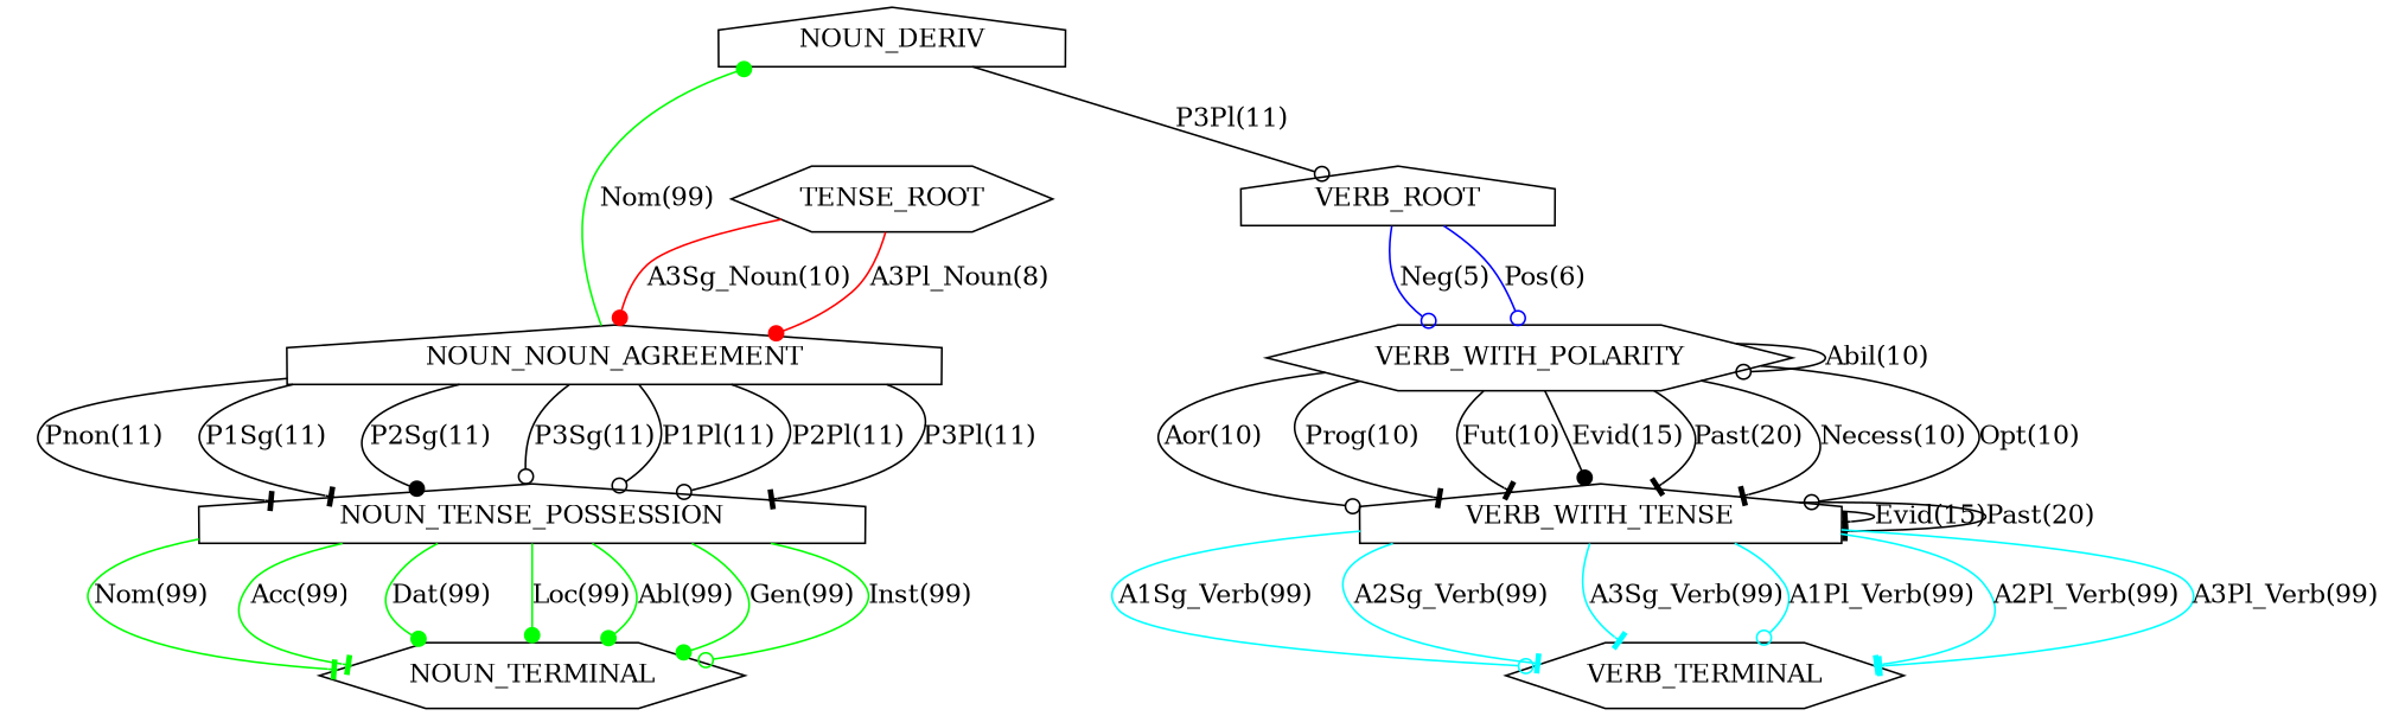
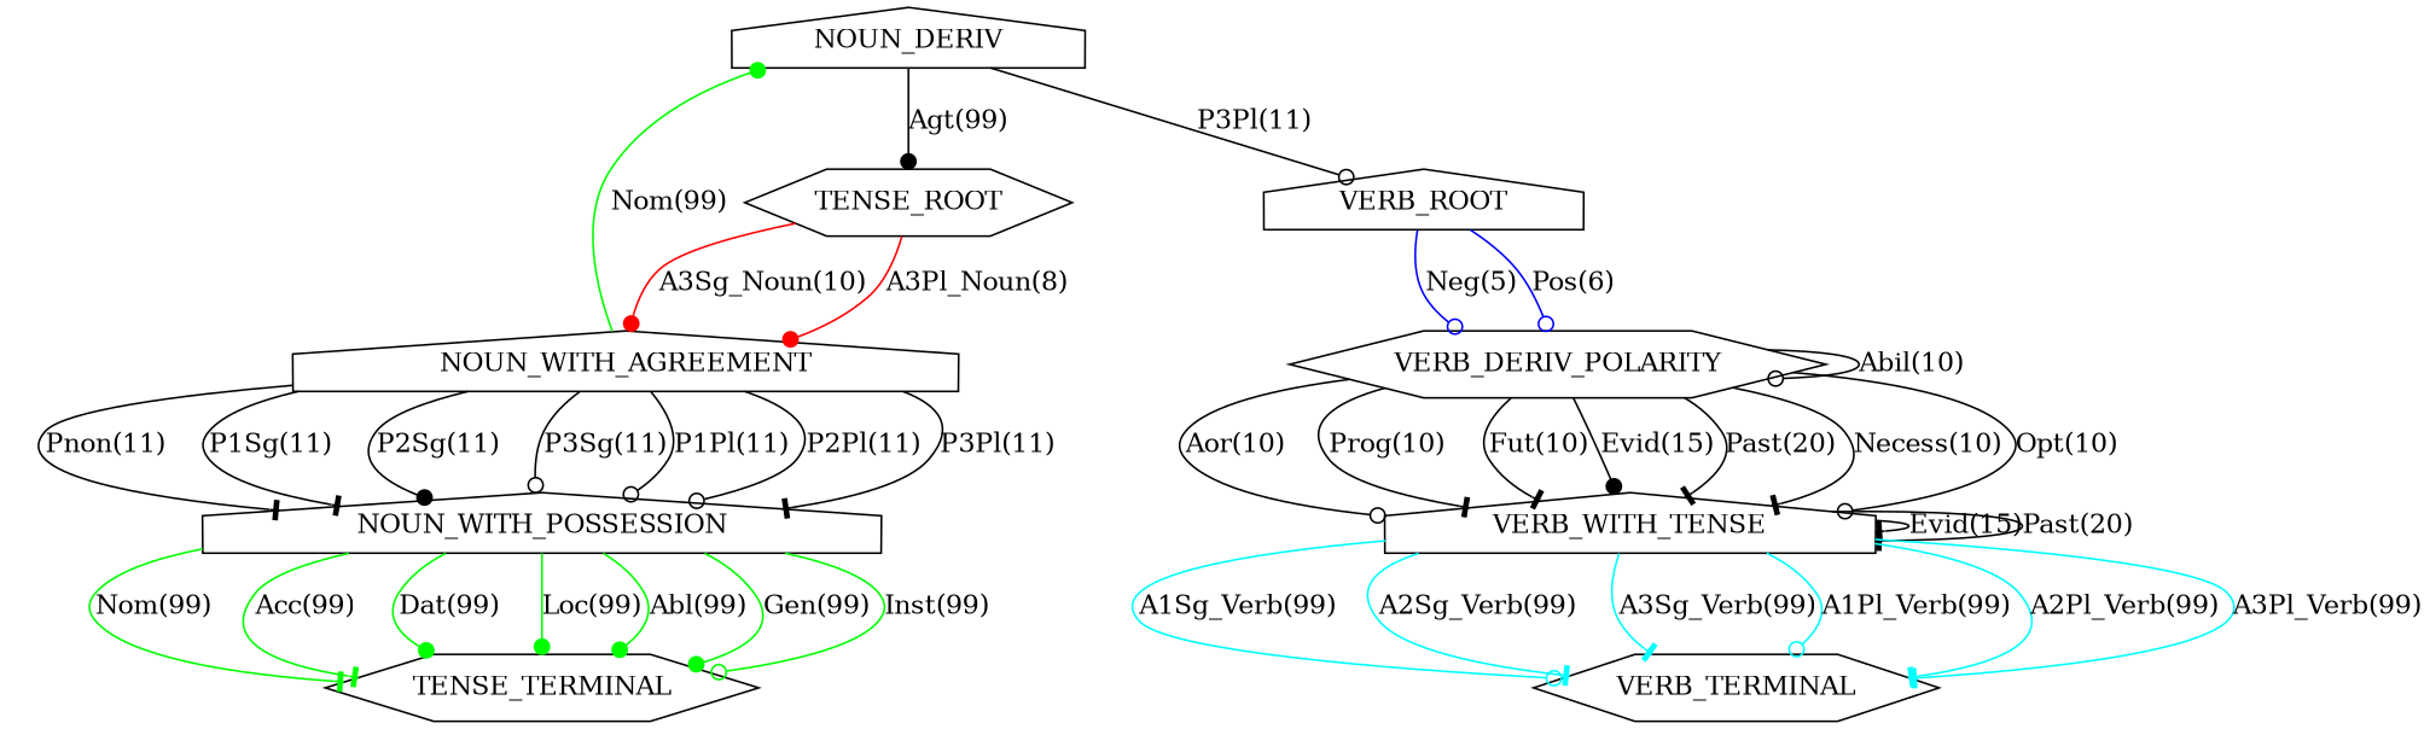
  digraph {
    node [shape=house]
    edge [arrowhead=tee color=black]
    VERB_WITH_TENSE
    VERB_TERMINAL [shape=hexagon]
    n3 [label=TENSE_ROOT shape=hexagon]
-   NOUN_WITH_AGREEMENT [label=NOUN_NOUN_AGREEMENT]
-   NOUN_WITH_POSSESSION [label=NOUN_TENSE_POSSESSION]
+   NOUN_WITH_AGREEMENT
+   NOUN_WITH_POSSESSION
    NOUN_DERIV
-   NOUN_TERMINAL [shape=hexagon]
-   VERB_WITH_POLARITY [shape=hexagon]
+   NOUN_TERMINAL [shape=hexagon label=TENSE_TERMINAL]
+   VERB_WITH_POLARITY [shape=hexagon label=VERB_DERIV_POLARITY]
    VERB_ROOT
    VERB_WITH_TENSE -> VERB_WITH_TENSE [label="Evid(15)"]
    VERB_WITH_TENSE -> VERB_WITH_TENSE [label="Past(20)"]
    VERB_WITH_TENSE -> VERB_TERMINAL [arrowhead=odot color=cyan label="A1Sg_Verb(99)"]
    VERB_WITH_TENSE -> VERB_TERMINAL [color=cyan label="A2Sg_Verb(99)"]
    VERB_WITH_TENSE -> VERB_TERMINAL [color=cyan label="A3Sg_Verb(99)"]
    VERB_WITH_TENSE -> VERB_TERMINAL [arrowhead=odot color=cyan label="A1Pl_Verb(99)"]
    VERB_WITH_TENSE -> VERB_TERMINAL [color=cyan label="A2Pl_Verb(99)"]
    VERB_WITH_TENSE -> VERB_TERMINAL [color=cyan label="A3Pl_Verb(99)"]
    n3 -> NOUN_WITH_AGREEMENT [arrowhead=dot color=red label="A3Sg_Noun(10)"]
    n3 -> NOUN_WITH_AGREEMENT [arrowhead=dot color=red label="A3Pl_Noun(8)"]
    NOUN_WITH_AGREEMENT -> NOUN_WITH_POSSESSION [label="Pnon(11)"]
    NOUN_WITH_AGREEMENT -> NOUN_WITH_POSSESSION [label="P1Sg(11)"]
    NOUN_WITH_AGREEMENT -> NOUN_WITH_POSSESSION [arrowhead=dot label="P2Sg(11)"]
    NOUN_WITH_AGREEMENT -> NOUN_WITH_POSSESSION [arrowhead=odot label="P3Sg(11)"]
    NOUN_WITH_AGREEMENT -> NOUN_WITH_POSSESSION [arrowhead=odot label="P1Pl(11)"]
    NOUN_WITH_AGREEMENT -> NOUN_WITH_POSSESSION [arrowhead=odot label="P2Pl(11)"]
    NOUN_WITH_AGREEMENT -> NOUN_WITH_POSSESSION [label="P3Pl(11)"]
    NOUN_WITH_AGREEMENT -> NOUN_DERIV [arrowhead=dot color=green label="Nom(99)"]
    NOUN_WITH_POSSESSION -> NOUN_TERMINAL [color=green label="Nom(99)"]
    NOUN_WITH_POSSESSION -> NOUN_TERMINAL [color=green label="Acc(99)"]
    NOUN_WITH_POSSESSION -> NOUN_TERMINAL [arrowhead=dot color=green label="Dat(99)"]
    NOUN_WITH_POSSESSION -> NOUN_TERMINAL [arrowhead=dot color=green label="Loc(99)"]
    NOUN_WITH_POSSESSION -> NOUN_TERMINAL [arrowhead=dot color=green label="Abl(99)"]
    NOUN_WITH_POSSESSION -> NOUN_TERMINAL [arrowhead=dot color=green label="Gen(99)"]
    NOUN_WITH_POSSESSION -> NOUN_TERMINAL [arrowhead=odot color=green label="Inst(99)"]
+   NOUN_DERIV -> n3 [arrowhead=dot label="Agt(99)"]
    NOUN_DERIV -> VERB_ROOT [arrowhead=odot label="P3Pl(11)"]
    VERB_WITH_POLARITY -> VERB_WITH_TENSE [arrowhead=odot label="Aor(10)"]
    VERB_WITH_POLARITY -> VERB_WITH_TENSE [label="Prog(10)"]
    VERB_WITH_POLARITY -> VERB_WITH_TENSE [label="Fut(10)"]
    VERB_WITH_POLARITY -> VERB_WITH_TENSE [arrowhead=dot label="Evid(15)"]
    VERB_WITH_POLARITY -> VERB_WITH_TENSE [label="Past(20)"]
    VERB_WITH_POLARITY -> VERB_WITH_TENSE [label="Necess(10)"]
    VERB_WITH_POLARITY -> VERB_WITH_TENSE [arrowhead=odot label="Opt(10)"]
    VERB_WITH_POLARITY -> VERB_WITH_POLARITY [arrowhead=odot label="Abil(10)"]
    VERB_ROOT -> VERB_WITH_POLARITY [arrowhead=odot color=blue label="Neg(5)"]
    VERB_ROOT -> VERB_WITH_POLARITY [arrowhead=odot color=blue label="Pos(6)"]
  }
